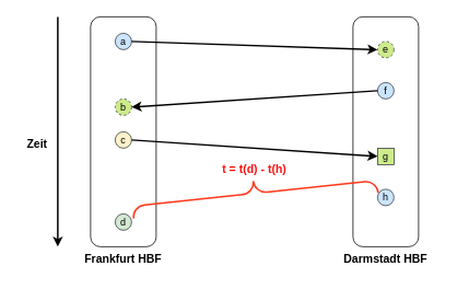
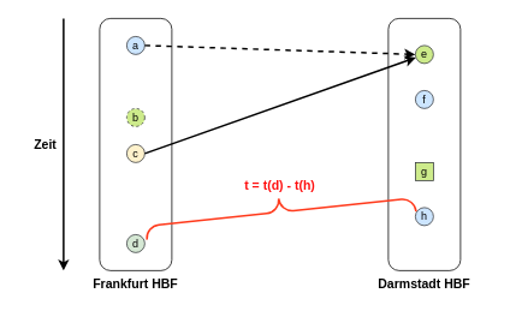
  <mxCell id="0" />
  <mxCell id="1" parent="0" />
  <mxCell id="2" value="Frankfurt HBF" style="text;html=1;strokeColor=none;fillColor=none;align=center;verticalAlign=middle;whiteSpace=wrap;rounded=0;fontSize=14;fontStyle=1" vertex="1" parent="1"><mxGeometry y="300" width="160" height="30" as="geometry" x="70" /></mxCell>
  <mxCell id="3" value="Darmstadt HBF" style="text;html=1;strokeColor=none;fillColor=none;align=center;verticalAlign=middle;whiteSpace=wrap;rounded=0;fontSize=14;fontStyle=1" vertex="1" parent="1"><mxGeometry x="390" y="300" width="160" height="30" as="geometry" /></mxCell>
  <mxCell id="4" value="" style="rounded=1;whiteSpace=wrap;html=1;movable=0;resizable=0;rotatable=0;deletable=0;editable=0;locked=1;connectable=0;" vertex="1" parent="1"><mxGeometry x="110" y="20" width="80" height="280" as="geometry" /></mxCell>
  <mxCell id="5" value="" style="rounded=1;whiteSpace=wrap;html=1;movable=0;resizable=0;rotatable=0;deletable=0;editable=0;locked=1;connectable=0;" vertex="1" parent="1"><mxGeometry x="430" y="20" width="80" height="280" as="geometry" /></mxCell>
  <mxCell id="6" value="a" style="ellipse;whiteSpace=wrap;html=1;aspect=fixed;fillColor=#cce5ff;strokeColor=#36393d;" vertex="1" parent="1"><mxGeometry x="140" y="40" width="20" height="20" as="geometry" /></mxCell>
  <mxCell id="7" value="b" style="ellipse;whiteSpace=wrap;html=1;aspect=fixed;fillColor=#cdeb8b;strokeColor=#36393d;dashed=1;" vertex="1" parent="1"><mxGeometry x="140" y="120" width="20" height="20" as="geometry" /></mxCell>
  <mxCell id="8" value="c" style="ellipse;whiteSpace=wrap;html=1;aspect=fixed;fillColor=#fff2cc;strokeColor=#36393d;" vertex="1" parent="1"><mxGeometry x="140" y="160" width="20" height="20" as="geometry" /></mxCell>
- <mxCell id="9" value="e" style="ellipse;whiteSpace=wrap;html=1;aspect=fixed;fillColor=#cdeb8b;strokeColor=#36393d;dashed=1;" vertex="1" parent="1"><mxGeometry x="460" y="50" width="20" height="20" as="geometry" /></mxCell>
+ <mxCell id="9" value="e" style="ellipse;whiteSpace=wrap;html=1;aspect=fixed;fillColor=#cdeb8b;strokeColor=#36393d;" vertex="1" parent="1"><mxGeometry x="460" y="50" width="20" height="20" as="geometry" /></mxCell>
  <mxCell id="10" value="f" style="ellipse;whiteSpace=wrap;html=1;aspect=fixed;fillColor=#cce5ff;strokeColor=#36393d;" vertex="1" parent="1"><mxGeometry x="460" y="100" width="20" height="20" as="geometry" /></mxCell>
  <mxCell id="11" value="g" style="whiteSpace=wrap;html=1;aspect=fixed;fillColor=#cdeb8b;strokeColor=#36393d;rounded=0;" vertex="1" parent="1"><mxGeometry x="460" y="180" width="20" height="20" as="geometry" /></mxCell>
- <mxCell id="12" value="" style="endArrow=classic;html=1;rounded=0;exitX=1;exitY=0.5;exitDx=0;exitDy=0;entryX=0;entryY=0.5;entryDx=0;entryDy=0;strokeWidth=2;" edge="1" parent="1" source="6" target="9"><mxGeometry width="50" height="50" relative="1" as="geometry"><mxPoint x="250" y="40" as="sourcePoint" /><mxPoint x="300" y="-10" as="targetPoint" /></mxGeometry></mxCell>
+ <mxCell id="12" value="" style="endArrow=classic;html=1;rounded=0;exitX=1;exitY=0.5;exitDx=0;exitDy=0;entryX=0;entryY=0.5;entryDx=0;entryDy=0;strokeWidth=2;dashed=1;" edge="1" parent="1" source="6" target="9"><mxGeometry width="50" height="50" relative="1" as="geometry"><mxPoint x="250" y="40" as="sourcePoint" /><mxPoint x="300" y="-10" as="targetPoint" /></mxGeometry></mxCell>
  <mxCell id="13" value="d" style="ellipse;whiteSpace=wrap;html=1;aspect=fixed;fillColor=#d5e8d4;strokeColor=#36393d;" vertex="1" parent="1"><mxGeometry x="140" y="260" width="20" height="20" as="geometry" /></mxCell>
- <mxCell id="14" value="" style="endArrow=classic;html=1;rounded=0;exitX=0;exitY=0.5;exitDx=0;exitDy=0;entryX=1;entryY=0.5;entryDx=0;entryDy=0;strokeWidth=2;" edge="1" parent="1" source="10" target="7"><mxGeometry width="50" height="50" relative="1" as="geometry"><mxPoint x="250" y="145" as="sourcePoint" /><mxPoint x="550" y="175" as="targetPoint" /></mxGeometry></mxCell>
- <mxCell id="15" value="" style="endArrow=classic;html=1;rounded=0;exitX=1;exitY=0.5;exitDx=0;exitDy=0;entryX=0;entryY=0.5;entryDx=0;entryDy=0;strokeWidth=2;" edge="1" parent="1" source="8" target="11"><mxGeometry width="50" height="50" relative="1" as="geometry"><mxPoint x="270" y="220" as="sourcePoint" /><mxPoint x="320" y="170" as="targetPoint" /></mxGeometry></mxCell>
+ <mxCell id="15" value="" style="endArrow=classic;html=1;rounded=0;exitX=1;exitY=0.5;exitDx=0;exitDy=0;strokeWidth=2;" edge="1" parent="1" source="8" target="9"><mxGeometry width="50" height="50" relative="1" as="geometry"><mxPoint x="270" y="220" as="sourcePoint" /><mxPoint x="320" y="170" as="targetPoint" /></mxGeometry></mxCell>
  <mxCell id="16" value="h" style="ellipse;whiteSpace=wrap;html=1;aspect=fixed;fillColor=#cce5ff;strokeColor=#36393d;" vertex="1" parent="1"><mxGeometry x="460" y="230" width="20" height="20" as="geometry" /></mxCell>
  <mxCell id="17" value="" style="verticalLabelPosition=bottom;shadow=0;dashed=0;align=center;html=1;verticalAlign=top;strokeWidth=2;shape=mxgraph.mockup.markup.curlyBrace;whiteSpace=wrap;rotation=-6;strokeColor=#FF3A1C;" vertex="1" parent="1"><mxGeometry x="160" y="220" width="300" height="30" as="geometry" /></mxCell>
  <mxCell id="18" value="t = t(d) - t(h)" style="text;html=1;align=center;verticalAlign=middle;whiteSpace=wrap;rounded=0;fontColor=#FF0F0F;fontSize=14;fontStyle=1" vertex="1" parent="1"><mxGeometry x="200" y="190" width="220" height="30" as="geometry" /></mxCell>
  <mxCell id="19" value="" style="endArrow=classic;html=1;rounded=0;strokeWidth=2;" edge="1" parent="1"><mxGeometry width="50" height="50" relative="1" as="geometry"><mxPoint y="20" as="sourcePoint" x="70" /><mxPoint y="300" as="targetPoint" x="70" /></mxGeometry></mxCell>
- <mxCell id="20" value="Zeit" style="text;html=1;strokeColor=none;fillColor=none;align=center;verticalAlign=middle;whiteSpace=wrap;rounded=0;fontSize=14;fontStyle=1" vertex="1" parent="1"><mxGeometry x="15" y="160" width="60" height="30" as="geometry" /></mxCell>
+ <mxCell id="20" value="Zeit" style="text;html=1;strokeColor=none;fillColor=none;align=center;verticalAlign=middle;whiteSpace=wrap;rounded=0;fontSize=14;fontStyle=1" vertex="1" parent="1"><mxGeometry x="20" y="145" width="60" height="30" as="geometry" /></mxCell>
